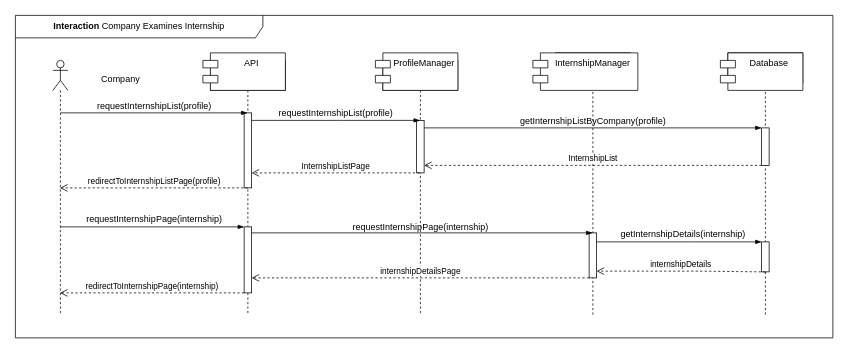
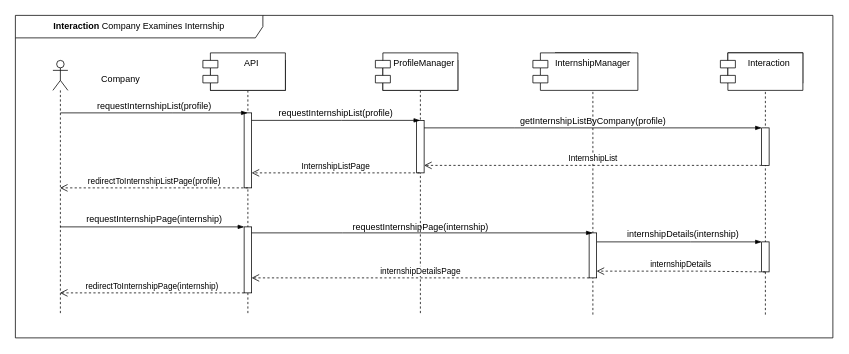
  <mxCell id="0" />
  <mxCell id="1" parent="0" />
  <mxCell id="2" value=":Object" style="shape=umlLifeline;perimeter=lifelinePerimeter;whiteSpace=wrap;html=1;container=1;dropTarget=0;collapsible=0;recursiveResize=0;outlineConnect=0;portConstraint=eastwest;newEdgeStyle={&quot;curved&quot;:0,&quot;rounded&quot;:0};" parent="1" vertex="1"><mxGeometry x="740" y="70" width="100" height="350" as="geometry" /></mxCell>
  <mxCell id="3" value="S&amp;amp;C" style="shape=umlLifeline;perimeter=lifelinePerimeter;whiteSpace=wrap;html=1;container=1;dropTarget=0;collapsible=0;recursiveResize=0;outlineConnect=0;portConstraint=eastwest;newEdgeStyle={&quot;edgeStyle&quot;:&quot;elbowEdgeStyle&quot;,&quot;elbow&quot;:&quot;vertical&quot;,&quot;curved&quot;:0,&quot;rounded&quot;:0};" parent="1" vertex="1"><mxGeometry x="280" width="100" height="340" as="geometry" y="80" /></mxCell>
  <mxCell id="4" value="" style="html=1;points=[[0,0,0,0,5],[0,1,0,0,-5],[1,0,0,0,5],[1,1,0,0,-5]];perimeter=orthogonalPerimeter;outlineConnect=0;targetShapes=umlLifeline;portConstraint=eastwest;newEdgeStyle={&quot;curved&quot;:0,&quot;rounded&quot;:0};" parent="3" vertex="1"><mxGeometry x="45" y="70" width="10" height="100" as="geometry" /></mxCell>
  <mxCell id="5" value="" style="shape=umlLifeline;perimeter=lifelinePerimeter;whiteSpace=wrap;html=1;container=1;dropTarget=0;collapsible=0;recursiveResize=0;outlineConnect=0;portConstraint=eastwest;newEdgeStyle={&quot;curved&quot;:0,&quot;rounded&quot;:0};participant=umlActor;" parent="1" vertex="1"><mxGeometry x="70" width="20" height="340" as="geometry" y="80" /></mxCell>
  <mxCell id="6" value="Company" style="text;html=1;align=center;verticalAlign=middle;resizable=0;points=[];autosize=1;strokeColor=none;fillColor=none;" parent="1" vertex="1"><mxGeometry x="120" y="90" width="80" height="30" as="geometry" /></mxCell>
  <mxCell id="7" value="" style="edgeStyle=elbowEdgeStyle;fontSize=12;html=1;endArrow=blockThin;endFill=1;rounded=0;" parent="1" edge="1"><mxGeometry width="160" relative="1" as="geometry"><mxPoint x="80.1" y="150" as="sourcePoint" /><mxPoint x="329.5" y="150" as="targetPoint" /><Array as="points"><mxPoint x="230" y="150" /></Array></mxGeometry></mxCell>
  <mxCell id="8" value="requestInternshipList(profile)" style="text;html=1;align=center;verticalAlign=middle;resizable=0;points=[];autosize=1;strokeColor=none;fillColor=none;" parent="1" vertex="1"><mxGeometry x="115" y="126" width="180" height="30" as="geometry" /></mxCell>
  <mxCell id="9" value="&lt;b&gt;Interaction&lt;/b&gt; Company Examines Internship" style="shape=umlFrame;whiteSpace=wrap;html=1;pointerEvents=0;width=330;height=30;" parent="1" vertex="1"><mxGeometry x="20" y="20" width="1090" height="430" as="geometry" /></mxCell>
  <mxCell id="10" value="API" style="shape=module;align=left;spacingLeft=20;align=center;verticalAlign=top;whiteSpace=wrap;html=1;" parent="1" vertex="1"><mxGeometry x="270" y="70" width="110" height="50" as="geometry" /></mxCell>
  <mxCell id="11" value=":Object" style="shape=umlLifeline;perimeter=lifelinePerimeter;whiteSpace=wrap;html=1;container=1;dropTarget=0;collapsible=0;recursiveResize=0;outlineConnect=0;portConstraint=eastwest;newEdgeStyle={&quot;curved&quot;:0,&quot;rounded&quot;:0};" parent="1" vertex="1"><mxGeometry x="510" width="100" height="340" as="geometry" y="80" /></mxCell>
  <mxCell id="12" value="" style="html=1;points=[[0,0,0,0,5],[0,1,0,0,-5],[1,0,0,0,5],[1,1,0,0,-5]];perimeter=orthogonalPerimeter;outlineConnect=0;targetShapes=umlLifeline;portConstraint=eastwest;newEdgeStyle={&quot;curved&quot;:0,&quot;rounded&quot;:0};" parent="11" vertex="1"><mxGeometry x="45" y="80" width="10" height="70" as="geometry" /></mxCell>
  <mxCell id="13" value="ProfileManager" style="shape=module;align=left;spacingLeft=20;align=center;verticalAlign=top;whiteSpace=wrap;html=1;" parent="1" vertex="1"><mxGeometry x="500" y="70" width="110" height="50" as="geometry" /></mxCell>
  <mxCell id="14" value="InternshipManager" style="shape=module;align=left;spacingLeft=20;align=center;verticalAlign=top;whiteSpace=wrap;html=1;" parent="1" vertex="1"><mxGeometry x="710" y="70" width="140" height="50" as="geometry" /></mxCell>
  <mxCell id="15" value=":Object" style="shape=umlLifeline;perimeter=lifelinePerimeter;whiteSpace=wrap;html=1;container=1;dropTarget=0;collapsible=0;recursiveResize=0;outlineConnect=0;portConstraint=eastwest;newEdgeStyle={&quot;curved&quot;:0,&quot;rounded&quot;:0};" parent="1" vertex="1"><mxGeometry x="970" y="70" width="100" height="350" as="geometry" /></mxCell>
  <mxCell id="16" value="" style="html=1;points=[[0,0,0,0,5],[0,1,0,0,-5],[1,0,0,0,5],[1,1,0,0,-5]];perimeter=orthogonalPerimeter;outlineConnect=0;targetShapes=umlLifeline;portConstraint=eastwest;newEdgeStyle={&quot;curved&quot;:0,&quot;rounded&quot;:0};" parent="15" vertex="1"><mxGeometry x="45" y="100" width="10" height="50" as="geometry" /></mxCell>
  <mxCell id="17" value="" style="html=1;points=[[0,0,0,0,5],[0,1,0,0,-5],[1,0,0,0,5],[1,1,0,0,-5]];perimeter=orthogonalPerimeter;outlineConnect=0;targetShapes=umlLifeline;portConstraint=eastwest;newEdgeStyle={&quot;curved&quot;:0,&quot;rounded&quot;:0};" parent="15" vertex="1"><mxGeometry x="45" y="252" width="10" height="40" as="geometry" /></mxCell>
- <mxCell id="18" value="Database" style="shape=module;align=left;spacingLeft=20;align=center;verticalAlign=top;whiteSpace=wrap;html=1;" parent="1" vertex="1"><mxGeometry x="960" y="70" width="110" height="50" as="geometry" /></mxCell>
+ <mxCell id="18" value="Interaction" style="shape=module;align=left;spacingLeft=20;align=center;verticalAlign=top;whiteSpace=wrap;html=1;" parent="1" vertex="1"><mxGeometry x="960" y="70" width="110" height="50" as="geometry" /></mxCell>
  <mxCell id="19" value="requestInternshipList(profile)" style="text;html=1;align=center;verticalAlign=middle;resizable=0;points=[];autosize=1;strokeColor=none;fillColor=none;" parent="1" vertex="1"><mxGeometry x="357" y="135" width="180" height="30" as="geometry" /></mxCell>
  <mxCell id="20" value="InternshipListPage" style="html=1;verticalAlign=bottom;endArrow=open;dashed=1;endSize=8;curved=0;rounded=0;" parent="1" target="4" edge="1"><mxGeometry x="-0.002" relative="1" as="geometry"><mxPoint x="559" y="230" as="sourcePoint" /><mxPoint x="329" y="230" as="targetPoint" /><Array as="points"><mxPoint x="465" y="230" /></Array><mxPoint as="offset" /></mxGeometry></mxCell>
  <mxCell id="21" value="getInternshipListByCompany(profile)" style="text;html=1;align=center;verticalAlign=middle;resizable=0;points=[];autosize=1;strokeColor=none;fillColor=none;" parent="1" vertex="1"><mxGeometry x="680" y="146" width="220" height="30" as="geometry" /></mxCell>
  <mxCell id="22" value="redirectToInternshipListPage(profile)" style="html=1;verticalAlign=bottom;endArrow=open;dashed=1;endSize=8;curved=0;rounded=0;" parent="1" target="5" edge="1"><mxGeometry relative="1" as="geometry"><mxPoint x="330" y="250" as="sourcePoint" /><mxPoint x="100" y="250" as="targetPoint" /><Array as="points" /></mxGeometry></mxCell>
  <mxCell id="23" value="requestInternshipPage(internship)" style="text;html=1;align=center;verticalAlign=middle;resizable=0;points=[];autosize=1;strokeColor=none;fillColor=none;" parent="1" vertex="1"><mxGeometry x="455" y="287" width="210" height="30" as="geometry" /></mxCell>
- <mxCell id="24" value="getInternshipDetails(internship)" style="text;html=1;align=center;verticalAlign=middle;resizable=0;points=[];autosize=1;strokeColor=none;fillColor=none;" parent="1" vertex="1"><mxGeometry x="810" y="297" width="200" height="30" as="geometry" /></mxCell>
+ <mxCell id="24" value="internshipDetails(internship)" style="text;html=1;align=center;verticalAlign=middle;resizable=0;points=[];autosize=1;strokeColor=none;fillColor=none;" parent="1" vertex="1"><mxGeometry x="810" y="297" width="200" height="30" as="geometry" /></mxCell>
  <mxCell id="25" value="" style="edgeStyle=elbowEdgeStyle;fontSize=12;html=1;endArrow=blockThin;endFill=1;rounded=0;" parent="1" target="17" edge="1"><mxGeometry width="160" relative="1" as="geometry"><mxPoint x="795" y="322" as="sourcePoint" /><mxPoint x="1015" y="322" as="targetPoint" /><Array as="points"><mxPoint x="920" y="322" /></Array></mxGeometry></mxCell>
  <mxCell id="26" value="" style="html=1;points=[[0,0,0,0,5],[0,1,0,0,-5],[1,0,0,0,5],[1,1,0,0,-5]];perimeter=orthogonalPerimeter;outlineConnect=0;targetShapes=umlLifeline;portConstraint=eastwest;newEdgeStyle={&quot;curved&quot;:0,&quot;rounded&quot;:0};" parent="1" vertex="1"><mxGeometry x="785" y="310" width="10" height="60" as="geometry" /></mxCell>
  <mxCell id="27" value="internshipDetails" style="html=1;verticalAlign=bottom;endArrow=open;dashed=1;endSize=8;curved=0;rounded=0;" parent="1" target="26" edge="1"><mxGeometry relative="1" as="geometry"><mxPoint x="1020" y="362.05" as="sourcePoint" /><mxPoint x="795" y="362.05" as="targetPoint" /><Array as="points"><mxPoint x="931" y="361" /></Array></mxGeometry></mxCell>
  <mxCell id="28" value="" style="html=1;points=[[0,0,0,0,5],[0,1,0,0,-5],[1,0,0,0,5],[1,1,0,0,-5]];perimeter=orthogonalPerimeter;outlineConnect=0;targetShapes=umlLifeline;portConstraint=eastwest;newEdgeStyle={&quot;curved&quot;:0,&quot;rounded&quot;:0};" parent="1" vertex="1"><mxGeometry x="325" y="302" width="10" height="88" as="geometry" /></mxCell>
  <mxCell id="29" value="internshipDetailsPage" style="html=1;verticalAlign=bottom;endArrow=open;dashed=1;endSize=8;curved=0;rounded=0;" parent="1" edge="1"><mxGeometry x="0.001" relative="1" as="geometry"><mxPoint x="785" y="370" as="sourcePoint" /><mxPoint x="335" y="370" as="targetPoint" /><Array as="points"><mxPoint x="760" y="370" /></Array><mxPoint as="offset" /></mxGeometry></mxCell>
  <mxCell id="30" value="" style="edgeStyle=elbowEdgeStyle;fontSize=12;html=1;endArrow=blockThin;endFill=1;rounded=0;" parent="1" source="4" edge="1"><mxGeometry width="160" relative="1" as="geometry"><mxPoint x="330" y="160" as="sourcePoint" /><mxPoint x="559.5" y="160" as="targetPoint" /><Array as="points"><mxPoint x="455" y="160" /></Array></mxGeometry></mxCell>
  <mxCell id="31" value="" style="edgeStyle=elbowEdgeStyle;fontSize=12;html=1;endArrow=blockThin;endFill=1;rounded=0;elbow=vertical;" parent="1" source="12" target="16" edge="1"><mxGeometry x="-0.043" y="30" width="160" relative="1" as="geometry"><mxPoint x="560" y="170" as="sourcePoint" /><mxPoint x="785" y="170" as="targetPoint" /><Array as="points"><mxPoint x="685" y="170" /></Array><mxPoint as="offset" /></mxGeometry></mxCell>
  <mxCell id="32" value="requestInternshipPage(internship)" style="text;html=1;align=center;verticalAlign=middle;resizable=0;points=[];autosize=1;strokeColor=none;fillColor=none;" parent="1" vertex="1"><mxGeometry x="100" y="277" width="210" height="30" as="geometry" /></mxCell>
  <mxCell id="33" value="" style="edgeStyle=elbowEdgeStyle;fontSize=12;html=1;endArrow=blockThin;endFill=1;rounded=0;" parent="1" source="5" target="28" edge="1"><mxGeometry width="160" relative="1" as="geometry"><mxPoint x="104.25" y="302" as="sourcePoint" /><mxPoint x="330" y="302" as="targetPoint" /><Array as="points"><mxPoint x="230.25" y="302" /></Array></mxGeometry></mxCell>
  <mxCell id="34" value="" style="edgeStyle=elbowEdgeStyle;fontSize=12;html=1;endArrow=blockThin;endFill=1;rounded=0;" parent="1" edge="1"><mxGeometry width="160" relative="1" as="geometry"><mxPoint x="335" y="310" as="sourcePoint" /><mxPoint x="789.5" y="310" as="targetPoint" /><Array as="points"><mxPoint x="456" y="310" /></Array></mxGeometry></mxCell>
  <mxCell id="35" value="redirectToInternshipPage(internship)" style="html=1;verticalAlign=bottom;endArrow=open;dashed=1;endSize=8;curved=0;rounded=0;" parent="1" source="28" target="5" edge="1"><mxGeometry x="-0.0" relative="1" as="geometry"><mxPoint x="325" y="390" as="sourcePoint" /><mxPoint x="99.31" y="390" as="targetPoint" /><Array as="points"><mxPoint x="235.5" y="390" /></Array><mxPoint as="offset" /></mxGeometry></mxCell>
  <mxCell id="36" value="InternshipList" style="html=1;verticalAlign=bottom;endArrow=open;dashed=1;endSize=8;curved=0;rounded=0;" parent="1" edge="1"><mxGeometry relative="1" as="geometry"><mxPoint x="1015" y="220" as="sourcePoint" /><mxPoint x="565" y="220" as="targetPoint" /><Array as="points" /></mxGeometry></mxCell>
